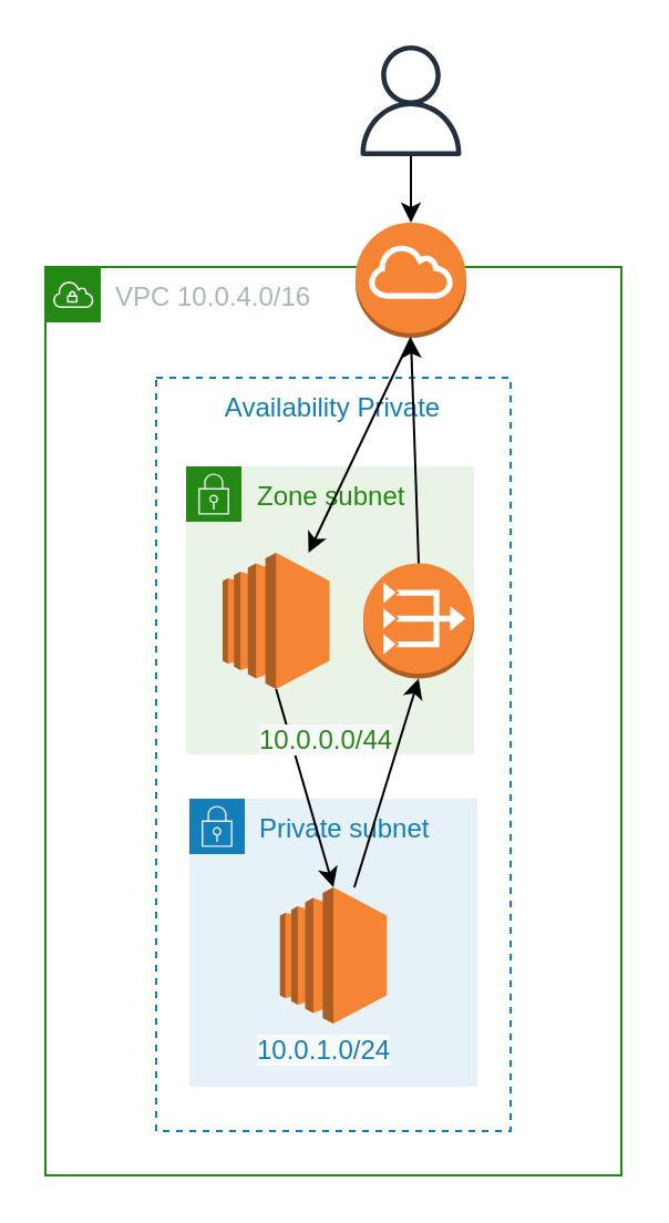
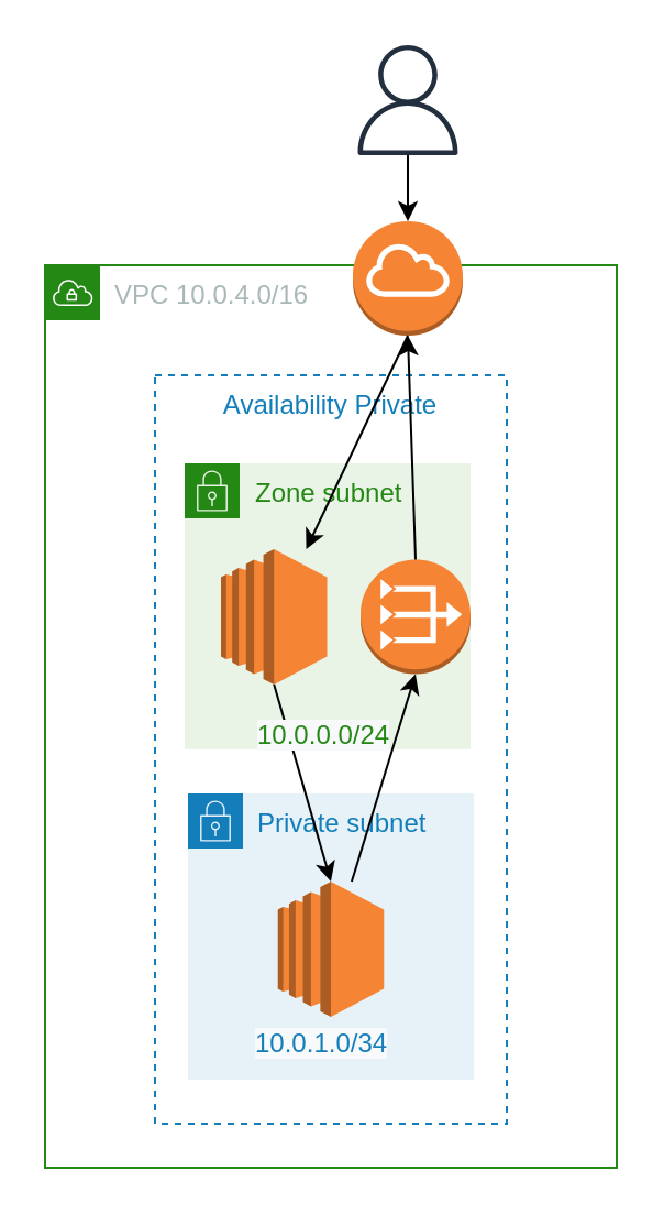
  <mxCell id="0" />
  <mxCell id="1" parent="0" />
  <mxCell id="2" value="VPC 10.0.4.0/16" style="points=[[0,0],[0.25,0],[0.5,0],[0.75,0],[1,0],[1,0.25],[1,0.5],[1,0.75],[1,1],[0.75,1],[0.5,1],[0.25,1],[0,1],[0,0.75],[0,0.5],[0,0.25]];outlineConnect=0;gradientColor=none;html=1;whiteSpace=wrap;fontSize=12;fontStyle=0;shape=mxgraph.aws4.group;grIcon=mxgraph.aws4.group_vpc;strokeColor=#248814;fillColor=none;verticalAlign=top;align=left;spacingLeft=30;fontColor=#AAB7B8;dashed=0;" parent="1" vertex="1"><mxGeometry x="20" y="120" width="260" height="410" as="geometry" /></mxCell>
  <mxCell id="3" value="" style="outlineConnect=0;fontColor=#232F3E;gradientColor=none;fillColor=#232F3E;strokeColor=none;dashed=0;verticalLabelPosition=bottom;verticalAlign=top;align=center;html=1;fontSize=12;fontStyle=0;aspect=fixed;pointerEvents=1;shape=mxgraph.aws4.user;" parent="1" vertex="1"><mxGeometry x="160" y="20" width="50" height="50" as="geometry" /></mxCell>
  <mxCell id="4" value="" style="outlineConnect=0;dashed=0;verticalLabelPosition=bottom;verticalAlign=top;align=center;html=1;shape=mxgraph.aws3.internet_gateway;fillColor=#F58534;gradientColor=none;" parent="1" vertex="1"><mxGeometry x="160" y="100" width="50" height="52" as="geometry" /></mxCell>
  <mxCell id="5" value="Availability Private" style="fillColor=none;strokeColor=#147EBA;dashed=1;verticalAlign=top;fontStyle=0;fontColor=#147EBA;" parent="1" vertex="1"><mxGeometry x="70" y="170" width="160" height="340" as="geometry" /></mxCell>
  <mxCell id="6" value="Zone subnet&lt;br&gt;" style="points=[[0,0],[0.25,0],[0.5,0],[0.75,0],[1,0],[1,0.25],[1,0.5],[1,0.75],[1,1],[0.75,1],[0.5,1],[0.25,1],[0,1],[0,0.75],[0,0.5],[0,0.25]];outlineConnect=0;gradientColor=none;html=1;whiteSpace=wrap;fontSize=12;fontStyle=0;shape=mxgraph.aws4.group;grIcon=mxgraph.aws4.group_security_group;grStroke=0;strokeColor=#248814;fillColor=#E9F3E6;verticalAlign=top;align=left;spacingLeft=30;fontColor=#248814;dashed=0;" parent="1" vertex="1"><mxGeometry x="83.5" y="210" width="130" height="130" as="geometry" /></mxCell>
  <mxCell id="7" value="Private subnet" style="points=[[0,0],[0.25,0],[0.5,0],[0.75,0],[1,0],[1,0.25],[1,0.5],[1,0.75],[1,1],[0.75,1],[0.5,1],[0.25,1],[0,1],[0,0.75],[0,0.5],[0,0.25]];outlineConnect=0;gradientColor=none;html=1;whiteSpace=wrap;fontSize=12;fontStyle=0;shape=mxgraph.aws4.group;grIcon=mxgraph.aws4.group_security_group;grStroke=0;strokeColor=#147EBA;fillColor=#E6F2F8;verticalAlign=top;align=left;spacingLeft=30;fontColor=#147EBA;dashed=0;" parent="1" vertex="1"><mxGeometry x="85" y="360" width="130" height="130" as="geometry" /></mxCell>
  <mxCell id="8" value="" style="endArrow=classic;html=1;entryX=0.5;entryY=0;entryDx=0;entryDy=0;entryPerimeter=0;" parent="1" source="3" target="4" edge="1"><mxGeometry width="50" height="50" relative="1" as="geometry"><mxPoint x="220" y="350" as="sourcePoint" /><mxPoint x="270" y="300" as="targetPoint" /></mxGeometry></mxCell>
  <mxCell id="9" value="" style="endArrow=classic;html=1;exitX=0.5;exitY=1;exitDx=0;exitDy=0;exitPerimeter=0;" parent="1" source="4" target="10" edge="1"><mxGeometry width="50" height="50" relative="1" as="geometry"><mxPoint x="220" y="350" as="sourcePoint" /><mxPoint x="253" y="210" as="targetPoint" /></mxGeometry></mxCell>
  <mxCell id="10" value="" style="outlineConnect=0;dashed=0;verticalLabelPosition=bottom;verticalAlign=top;align=center;html=1;shape=mxgraph.aws3.ec2;fillColor=#F58534;gradientColor=none;" parent="1" vertex="1"><mxGeometry x="100" y="249" width="48.25" height="61.5" as="geometry" /></mxCell>
  <mxCell id="11" value="" style="outlineConnect=0;dashed=0;verticalLabelPosition=bottom;verticalAlign=top;align=center;html=1;shape=mxgraph.aws3.ec2;fillColor=#F58534;gradientColor=none;" parent="1" vertex="1"><mxGeometry x="125.88" y="400" width="48.25" height="61.5" as="geometry" /></mxCell>
  <mxCell id="12" value="" style="endArrow=classic;html=1;exitX=0.5;exitY=1;exitDx=0;exitDy=0;exitPerimeter=0;entryX=0.5;entryY=0;entryDx=0;entryDy=0;entryPerimeter=0;" parent="1" source="10" target="11" edge="1"><mxGeometry width="50" height="50" relative="1" as="geometry"><mxPoint x="262.5" y="152" as="sourcePoint" /><mxPoint x="181.804" y="258.5" as="targetPoint" /></mxGeometry></mxCell>
  <mxCell id="13" value="" style="outlineConnect=0;dashed=0;verticalLabelPosition=bottom;verticalAlign=top;align=center;html=1;shape=mxgraph.aws3.vpc_nat_gateway;fillColor=#F58534;gradientColor=none;" parent="1" vertex="1"><mxGeometry x="163.5" y="253.75" width="50" height="52" as="geometry" /></mxCell>
  <mxCell id="14" value="" style="endArrow=classic;html=1;entryX=0.5;entryY=1;entryDx=0;entryDy=0;entryPerimeter=0;" parent="1" source="11" target="13" edge="1"><mxGeometry width="50" height="50" relative="1" as="geometry"><mxPoint x="220" y="240" as="sourcePoint" /><mxPoint x="270" y="190" as="targetPoint" /></mxGeometry></mxCell>
  <mxCell id="15" value="" style="endArrow=classic;html=1;exitX=0.5;exitY=0;exitDx=0;exitDy=0;exitPerimeter=0;entryX=0.5;entryY=1;entryDx=0;entryDy=0;entryPerimeter=0;" parent="1" source="13" target="4" edge="1"><mxGeometry width="50" height="50" relative="1" as="geometry"><mxPoint x="237.818" y="289" as="sourcePoint" /><mxPoint x="250" y="150" as="targetPoint" /></mxGeometry></mxCell>
- <mxCell id="16" value="&lt;span style=&quot;color: rgb(36 , 136 , 20) ; font-family: &amp;#34;helvetica&amp;#34; ; font-size: 12px ; font-style: normal ; font-weight: 400 ; letter-spacing: normal ; text-align: left ; text-indent: 0px ; text-transform: none ; word-spacing: 0px ; background-color: rgb(248 , 249 , 250) ; display: inline ; float: none&quot;&gt;10.0.0.0/44&lt;br&gt;&lt;/span&gt;" style="text;whiteSpace=wrap;html=1;" parent="1" vertex="1"><mxGeometry x="115" y="320" width="100" height="30" as="geometry" /></mxCell>
- <mxCell id="17" value="&lt;span style=&quot;color: rgb(20 , 126 , 186) ; font-family: &amp;#34;helvetica&amp;#34; ; font-size: 12px ; font-style: normal ; font-weight: 400 ; letter-spacing: normal ; text-align: left ; text-indent: 0px ; text-transform: none ; word-spacing: 0px ; background-color: rgb(248 , 249 , 250) ; display: inline ; float: none&quot;&gt;10.0.1.0/24&lt;/span&gt;" style="text;whiteSpace=wrap;html=1;" parent="1" vertex="1"><mxGeometry x="113.5" y="460" width="100" height="30" as="geometry" /></mxCell>
+ <mxCell id="16" value="&lt;span style=&quot;color: rgb(36 , 136 , 20) ; font-family: &amp;#34;helvetica&amp;#34; ; font-size: 12px ; font-style: normal ; font-weight: 400 ; letter-spacing: normal ; text-align: left ; text-indent: 0px ; text-transform: none ; word-spacing: 0px ; background-color: rgb(248 , 249 , 250) ; display: inline ; float: none&quot;&gt;10.0.0.0/24&lt;br&gt;&lt;/span&gt;" style="text;whiteSpace=wrap;html=1;" parent="1" vertex="1"><mxGeometry x="115" y="320" width="100" height="30" as="geometry" /></mxCell>
+ <mxCell id="17" value="&lt;span style=&quot;color: rgb(20 , 126 , 186) ; font-family: &amp;#34;helvetica&amp;#34; ; font-size: 12px ; font-style: normal ; font-weight: 400 ; letter-spacing: normal ; text-align: left ; text-indent: 0px ; text-transform: none ; word-spacing: 0px ; background-color: rgb(248 , 249 , 250) ; display: inline ; float: none&quot;&gt;10.0.1.0/34&lt;/span&gt;" style="text;whiteSpace=wrap;html=1;" parent="1" vertex="1"><mxGeometry x="113.5" y="460" width="100" height="30" as="geometry" /></mxCell>
